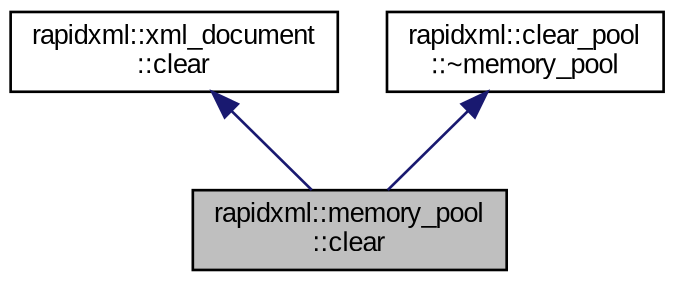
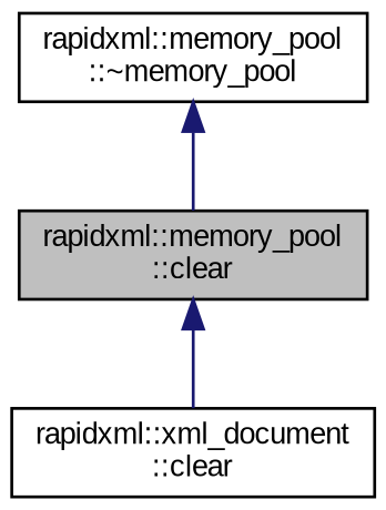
  digraph {
    fontname="Liberation Sans"
    rankdir=TB
    node [color=black fillcolor=white fontname="Liberation Sans" fontsize=10 shape=record style=filled]
    edge [color=midnightblue dir=back fontname="Liberation Sans" fontsize=10 labelfontname=Helvetica labelfontsize=10 style=solid]
    n1 [fillcolor=grey75 fontcolor=black height=0.2 label="rapidxml::memory_pool\l::clear" width=0.4]
    n2 [height=0.2 label="rapidxml::xml_document\l::clear" width=0.4]
-   n3 [height=0.2 label="rapidxml::clear_pool\l::~memory_pool" width=0.4]
-   n2 -> n1
+   n3 [height=0.2 label="rapidxml::memory_pool\l::~memory_pool" width=0.4]
+   n1 -> n2
    n3 -> n1
  }
